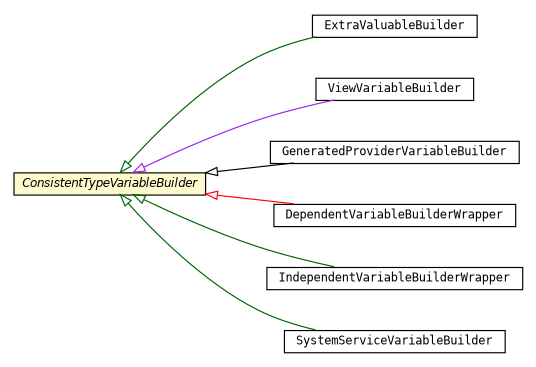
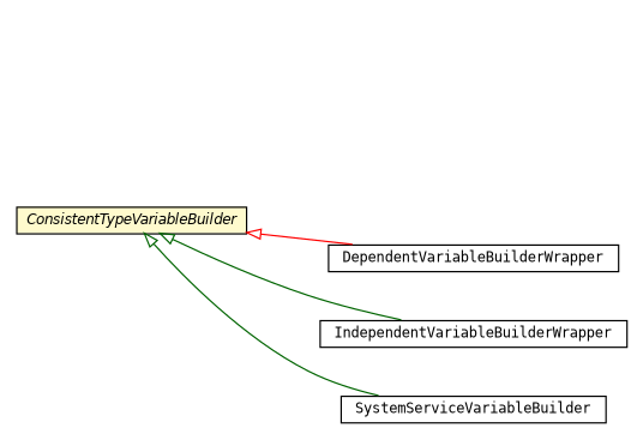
  digraph {
    fontname="DejaVu Sans Mono"
    nodesep=0.25
    rankdir=LR
    ranksep=0.5
    node [fontcolor=black fontname="DejaVu Sans Mono" fontsize=10.0 shape=plaintext]
    edge [arrowtail=empty color=darkgreen dir=back fontname="DejaVu Sans Mono" fontsize=10 headport=p labelfontname=Helvetica labelfontsize=10 tailport=p]
-   n1 [label=<<table title="org.androidtransfuse.gen.variableBuilder.ExtraValuableBuilder" border="0" cellborder="1" cellspacing="0" cellpadding="2" port="p" href="./ExtraValuableBuilder.html"> 		<tr><td><table border="0" cellspacing="0" cellpadding="1"> <tr><td align="center" balign="center"> ExtraValuableBuilder </td></tr> 		</table></td></tr> 		</table>>]
-   n2 [label=<<table title="org.androidtransfuse.gen.variableBuilder.ViewVariableBuilder" border="0" cellborder="1" cellspacing="0" cellpadding="2" port="p" href="./ViewVariableBuilder.html"> 		<tr><td><table border="0" cellspacing="0" cellpadding="1"> <tr><td align="center" balign="center"> ViewVariableBuilder </td></tr> 		</table></td></tr> 		</table>>]
    n3 [label=<<table title="org.androidtransfuse.gen.variableBuilder.ConsistentTypeVariableBuilder" border="0" cellborder="1" cellspacing="0" cellpadding="2" port="p" bgcolor="lemonChiffon" href="./ConsistentTypeVariableBuilder.html"> 		<tr><td><table border="0" cellspacing="0" cellpadding="1"> <tr><td align="center" balign="center"><font face="Helvetica-Oblique"> ConsistentTypeVariableBuilder </font></td></tr> 		</table></td></tr> 		</table>>]
-   n4 [label=<<table title="org.androidtransfuse.gen.variableBuilder.GeneratedProviderVariableBuilder" border="0" cellborder="1" cellspacing="0" cellpadding="2" port="p" href="./GeneratedProviderVariableBuilder.html"> 		<tr><td><table border="0" cellspacing="0" cellpadding="1"> <tr><td align="center" balign="center"> GeneratedProviderVariableBuilder </td></tr> 		</table></td></tr> 		</table>>]
    n5 [label=<<table title="org.androidtransfuse.gen.variableBuilder.DependentVariableBuilderWrapper" border="0" cellborder="1" cellspacing="0" cellpadding="2" port="p" href="./DependentVariableBuilderWrapper.html"> 		<tr><td><table border="0" cellspacing="0" cellpadding="1"> <tr><td align="center" balign="center"> DependentVariableBuilderWrapper </td></tr> 		</table></td></tr> 		</table>>]
    n6 [label=<<table title="org.androidtransfuse.gen.variableBuilder.IndependentVariableBuilderWrapper" border="0" cellborder="1" cellspacing="0" cellpadding="2" port="p" href="./IndependentVariableBuilderWrapper.html"> 		<tr><td><table border="0" cellspacing="0" cellpadding="1"> <tr><td align="center" balign="center"> IndependentVariableBuilderWrapper </td></tr> 		</table></td></tr> 		</table>>]
    n7 [label=<<table title="org.androidtransfuse.gen.variableBuilder.SystemServiceVariableBuilder" border="0" cellborder="1" cellspacing="0" cellpadding="2" port="p" href="./SystemServiceVariableBuilder.html"> 		<tr><td><table border="0" cellspacing="0" cellpadding="1"> <tr><td align="center" balign="center"> SystemServiceVariableBuilder </td></tr> 		</table></td></tr> 		</table>>]
-   n3 -> n1
-   n3 -> n2 [color=purple]
-   n3 -> n4 [color=black]
    n3 -> n5 [color=red]
    n3 -> n6
    n3 -> n7
  }
